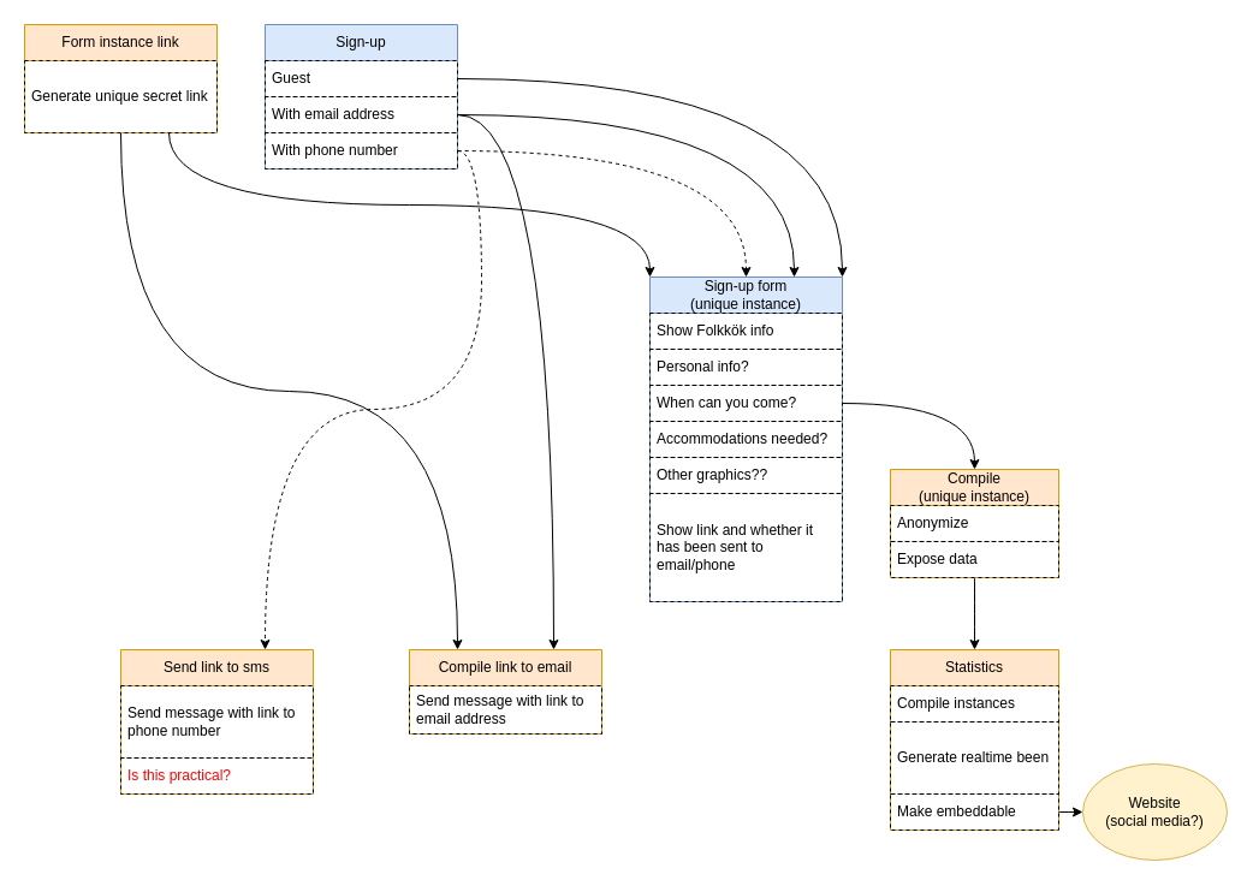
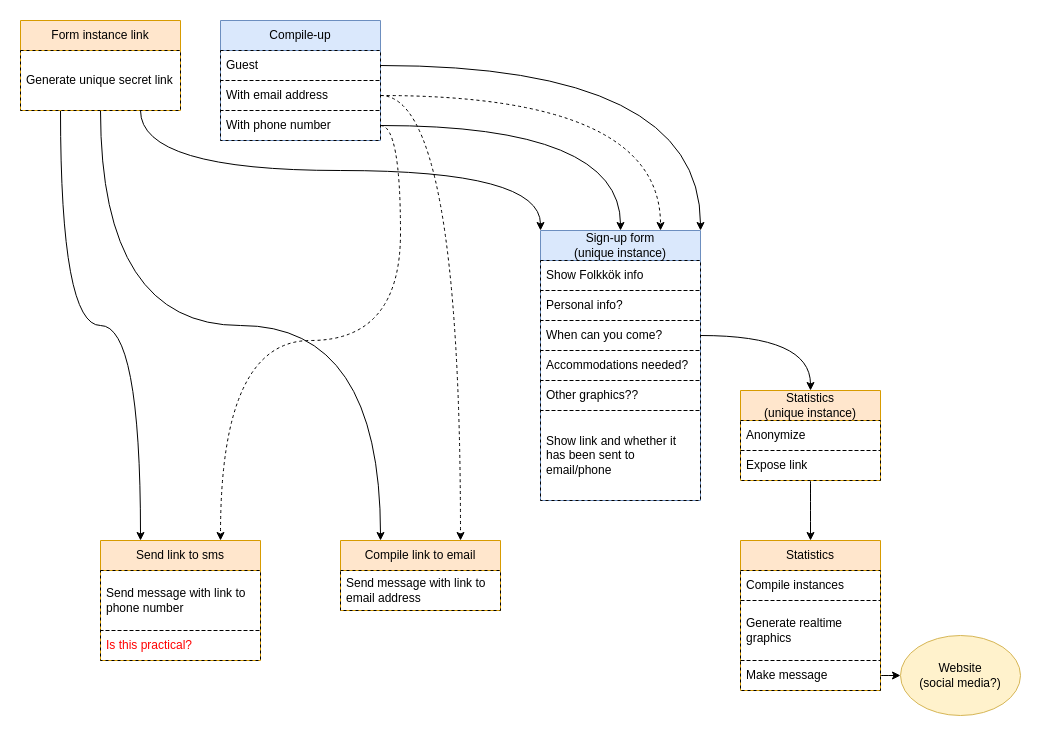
  <mxCell id="0" />
  <mxCell id="1" parent="0" />
  <mxCell id="2" style="rounded=0;orthogonalLoop=1;jettySize=auto;html=1;exitX=1;exitY=0.5;exitDx=0;exitDy=0;edgeStyle=orthogonalEdgeStyle;curved=1;entryX=1;entryY=0;entryDx=0;entryDy=0;" edge="1" parent="1" source="4" target="7"><mxGeometry relative="1" as="geometry"><mxPoint x="420" y="65" as="targetPoint" /></mxGeometry></mxCell>
- <mxCell id="3" value="Sign-up" style="swimlane;fontStyle=0;childLayout=stackLayout;horizontal=1;startSize=30;horizontalStack=0;resizeParent=1;resizeParentMax=0;resizeLast=0;collapsible=1;marginBottom=0;whiteSpace=wrap;html=1;fillColor=#dae8fc;strokeColor=#6c8ebf;" vertex="1" parent="1"><mxGeometry x="220" y="20" width="160" height="120" as="geometry" /></mxCell>
+ <mxCell id="3" value="Compile-up" style="swimlane;fontStyle=0;childLayout=stackLayout;horizontal=1;startSize=30;horizontalStack=0;resizeParent=1;resizeParentMax=0;resizeLast=0;collapsible=1;marginBottom=0;whiteSpace=wrap;html=1;fillColor=#dae8fc;strokeColor=#6c8ebf;" vertex="1" parent="1"><mxGeometry x="220" y="20" width="160" height="120" as="geometry" /></mxCell>
  <mxCell id="4" value="&lt;div&gt;Guest&lt;/div&gt;" style="text;strokeColor=default;fillColor=none;align=left;verticalAlign=middle;spacingLeft=4;spacingRight=4;overflow=hidden;points=[[0,0.5],[1,0.5]];portConstraint=eastwest;rotatable=0;whiteSpace=wrap;html=1;spacingBottom=0;dashed=1;" vertex="1" parent="3"><mxGeometry y="30" width="160" height="30" as="geometry" /></mxCell>
  <mxCell id="5" value="With email address" style="text;strokeColor=default;fillColor=none;align=left;verticalAlign=middle;spacingLeft=4;spacingRight=4;overflow=hidden;points=[[0,0.5],[1,0.5]];portConstraint=eastwest;rotatable=0;whiteSpace=wrap;html=1;spacingBottom=0;dashed=1;" vertex="1" parent="3"><mxGeometry y="60" width="160" height="30" as="geometry" /></mxCell>
  <mxCell id="6" value="With phone number" style="text;strokeColor=default;fillColor=none;align=left;verticalAlign=middle;spacingLeft=4;spacingRight=4;overflow=hidden;points=[[0,0.5],[1,0.5]];portConstraint=eastwest;rotatable=0;whiteSpace=wrap;html=1;spacingBottom=0;dashed=1;" vertex="1" parent="3"><mxGeometry y="90" width="160" height="30" as="geometry" /></mxCell>
  <mxCell id="7" value="&lt;div&gt;Sign-up form&lt;/div&gt;&lt;div&gt;(unique instance)&lt;br&gt;&lt;/div&gt;" style="swimlane;fontStyle=0;childLayout=stackLayout;horizontal=1;startSize=30;horizontalStack=0;resizeParent=1;resizeParentMax=0;resizeLast=0;collapsible=1;marginBottom=0;whiteSpace=wrap;html=1;fillColor=#dae8fc;strokeColor=#6c8ebf;" vertex="1" parent="1"><mxGeometry x="540" y="230" width="160" height="270" as="geometry"><mxRectangle x="560" y="250" width="140" height="40" as="alternateBounds" /></mxGeometry></mxCell>
  <mxCell id="8" value="Show Folkkök info" style="text;strokeColor=default;fillColor=none;align=left;verticalAlign=middle;spacingLeft=4;spacingRight=4;overflow=hidden;points=[[0,0.5],[1,0.5]];portConstraint=eastwest;rotatable=0;whiteSpace=wrap;html=1;spacingBottom=0;dashed=1;" vertex="1" parent="7"><mxGeometry y="30" width="160" height="30" as="geometry" /></mxCell>
  <mxCell id="9" value="Personal info?" style="text;strokeColor=default;fillColor=none;align=left;verticalAlign=middle;spacingLeft=4;spacingRight=4;overflow=hidden;points=[[0,0.5],[1,0.5]];portConstraint=eastwest;rotatable=0;whiteSpace=wrap;html=1;spacingBottom=0;dashed=1;" vertex="1" parent="7"><mxGeometry y="60" width="160" height="30" as="geometry" /></mxCell>
  <mxCell id="10" value="When can you come?" style="text;strokeColor=default;fillColor=none;align=left;verticalAlign=middle;spacingLeft=4;spacingRight=4;overflow=hidden;points=[[0,0.5],[1,0.5]];portConstraint=eastwest;rotatable=0;whiteSpace=wrap;html=1;spacingBottom=0;dashed=1;" vertex="1" parent="7"><mxGeometry y="90" width="160" height="30" as="geometry" /></mxCell>
  <mxCell id="11" value="Accommodations needed?" style="text;strokeColor=default;fillColor=none;align=left;verticalAlign=middle;spacingLeft=4;spacingRight=4;overflow=hidden;points=[[0,0.5],[1,0.5]];portConstraint=eastwest;rotatable=0;whiteSpace=wrap;html=1;spacingBottom=0;dashed=1;" vertex="1" parent="7"><mxGeometry y="120" width="160" height="30" as="geometry" /></mxCell>
  <mxCell id="12" value="Other graphics??" style="text;strokeColor=default;fillColor=none;align=left;verticalAlign=middle;spacingLeft=4;spacingRight=4;overflow=hidden;points=[[0,0.5],[1,0.5]];portConstraint=eastwest;rotatable=0;whiteSpace=wrap;html=1;spacingBottom=0;dashed=1;" vertex="1" parent="7"><mxGeometry y="150" width="160" height="30" as="geometry" /></mxCell>
  <mxCell id="13" value="Show link and whether it has been sent to email/phone" style="text;strokeColor=default;fillColor=none;align=left;verticalAlign=middle;spacingLeft=4;spacingRight=4;overflow=hidden;points=[[0,0.5],[1,0.5]];portConstraint=eastwest;rotatable=0;whiteSpace=wrap;html=1;spacingBottom=0;dashed=1;" vertex="1" parent="7"><mxGeometry y="180" width="160" height="90" as="geometry" /></mxCell>
+ <mxCell id="14" style="edgeStyle=orthogonalEdgeStyle;curved=1;rounded=0;orthogonalLoop=1;jettySize=auto;html=1;exitX=0.25;exitY=1;exitDx=0;exitDy=0;entryX=0.25;entryY=0;entryDx=0;entryDy=0;fontFamily=Helvetica;fontSize=12;fontColor=#FF0000;" edge="1" parent="1" source="17" target="21"><mxGeometry relative="1" as="geometry" /></mxCell>
  <mxCell id="15" style="edgeStyle=orthogonalEdgeStyle;curved=1;rounded=0;orthogonalLoop=1;jettySize=auto;html=1;entryX=0.25;entryY=0;entryDx=0;entryDy=0;fontFamily=Helvetica;fontSize=12;fontColor=#FF0000;exitX=0.5;exitY=1;exitDx=0;exitDy=0;" edge="1" parent="1" source="17" target="19"><mxGeometry relative="1" as="geometry"><mxPoint x="140" y="280" as="sourcePoint" /></mxGeometry></mxCell>
  <mxCell id="16" style="edgeStyle=orthogonalEdgeStyle;curved=1;rounded=0;orthogonalLoop=1;jettySize=auto;html=1;exitX=0.75;exitY=1;exitDx=0;exitDy=0;fontFamily=Helvetica;fontSize=12;fontColor=#FF0000;entryX=0;entryY=0;entryDx=0;entryDy=0;" edge="1" parent="1" source="17" target="7"><mxGeometry relative="1" as="geometry"><mxPoint x="580" y="200" as="targetPoint" /></mxGeometry></mxCell>
  <mxCell id="17" value="Form instance link" style="swimlane;fontStyle=0;childLayout=stackLayout;horizontal=1;startSize=30;horizontalStack=0;resizeParent=1;resizeParentMax=0;resizeLast=0;collapsible=1;marginBottom=0;whiteSpace=wrap;html=1;spacingBottom=0;fillColor=#ffe6cc;strokeColor=#d79b00;" vertex="1" parent="1"><mxGeometry x="20" y="20" width="160" height="90" as="geometry" /></mxCell>
  <mxCell id="18" value="Generate unique secret link" style="text;strokeColor=default;fillColor=none;align=left;verticalAlign=middle;spacingLeft=4;spacingRight=4;overflow=hidden;points=[[0,0.5],[1,0.5]];portConstraint=eastwest;rotatable=0;whiteSpace=wrap;html=1;spacingBottom=0;dashed=1;perimeterSpacing=1;" vertex="1" parent="17"><mxGeometry y="30" width="160" height="60" as="geometry" /></mxCell>
  <mxCell id="19" value="Compile link to email" style="swimlane;fontStyle=0;childLayout=stackLayout;horizontal=1;startSize=30;horizontalStack=0;resizeParent=1;resizeParentMax=0;resizeLast=0;collapsible=1;marginBottom=0;whiteSpace=wrap;html=1;spacingBottom=0;fillColor=#ffe6cc;strokeColor=#d79b00;" vertex="1" parent="1"><mxGeometry x="340" y="540" width="160" height="70" as="geometry" /></mxCell>
  <mxCell id="20" value="Send message with link to email address" style="text;strokeColor=default;fillColor=none;align=left;verticalAlign=middle;spacingLeft=4;spacingRight=4;overflow=hidden;points=[[0,0.5],[1,0.5]];portConstraint=eastwest;rotatable=0;whiteSpace=wrap;html=1;spacingBottom=0;dashed=1;" vertex="1" parent="19"><mxGeometry y="30" width="160" height="40" as="geometry" /></mxCell>
  <mxCell id="21" value="Send link to sms" style="swimlane;fontStyle=0;childLayout=stackLayout;horizontal=1;startSize=30;horizontalStack=0;resizeParent=1;resizeParentMax=0;resizeLast=0;collapsible=1;marginBottom=0;whiteSpace=wrap;html=1;spacingBottom=0;fillColor=#ffe6cc;strokeColor=#d79b00;" vertex="1" parent="1"><mxGeometry x="100" y="540" width="160" height="120" as="geometry" /></mxCell>
  <mxCell id="22" value="Send message with link to phone number" style="text;strokeColor=default;fillColor=none;align=left;verticalAlign=middle;spacingLeft=4;spacingRight=4;overflow=hidden;points=[[0,0.5],[1,0.5]];portConstraint=eastwest;rotatable=0;whiteSpace=wrap;html=1;spacingBottom=0;dashed=1;" vertex="1" parent="21"><mxGeometry y="30" width="160" height="60" as="geometry" /></mxCell>
  <mxCell id="23" value="&lt;font color=&quot;#FF0000&quot;&gt;Is this practical?&lt;br&gt;&lt;/font&gt;" style="text;strokeColor=default;fillColor=none;align=left;verticalAlign=middle;spacingLeft=4;spacingRight=4;overflow=hidden;points=[[0,0.5],[1,0.5]];portConstraint=eastwest;rotatable=0;whiteSpace=wrap;html=1;spacingBottom=0;dashed=1;" vertex="1" parent="21"><mxGeometry y="90" width="160" height="30" as="geometry" /></mxCell>
- <mxCell id="24" style="edgeStyle=orthogonalEdgeStyle;curved=1;rounded=0;orthogonalLoop=1;jettySize=auto;html=1;exitX=1;exitY=0.5;exitDx=0;exitDy=0;entryX=0.75;entryY=0;entryDx=0;entryDy=0;fontFamily=Helvetica;fontSize=12;fontColor=#FF0000;" edge="1" parent="1" source="5" target="7"><mxGeometry relative="1" as="geometry" /></mxCell>
- <mxCell id="25" style="edgeStyle=orthogonalEdgeStyle;curved=1;rounded=0;orthogonalLoop=1;jettySize=auto;html=1;exitX=1;exitY=0.5;exitDx=0;exitDy=0;entryX=0.5;entryY=0;entryDx=0;entryDy=0;fontFamily=Helvetica;fontSize=12;fontColor=#FF0000;dashed=1;" edge="1" parent="1" source="6" target="7"><mxGeometry relative="1" as="geometry" /></mxCell>
- <mxCell id="26" style="edgeStyle=orthogonalEdgeStyle;curved=1;rounded=0;orthogonalLoop=1;jettySize=auto;html=1;exitX=1;exitY=0.5;exitDx=0;exitDy=0;entryX=0.75;entryY=0;entryDx=0;entryDy=0;fontFamily=Helvetica;fontSize=12;fontColor=#FF0000;dashed=0;" edge="1" parent="1" source="5" target="19"><mxGeometry relative="1" as="geometry" /></mxCell>
+ <mxCell id="24" style="edgeStyle=orthogonalEdgeStyle;curved=1;rounded=0;orthogonalLoop=1;jettySize=auto;html=1;exitX=1;exitY=0.5;exitDx=0;exitDy=0;entryX=0.75;entryY=0;entryDx=0;entryDy=0;fontFamily=Helvetica;fontSize=12;fontColor=#FF0000;dashed=1;" edge="1" parent="1" source="5" target="7"><mxGeometry relative="1" as="geometry" /></mxCell>
+ <mxCell id="25" style="edgeStyle=orthogonalEdgeStyle;curved=1;rounded=0;orthogonalLoop=1;jettySize=auto;html=1;exitX=1;exitY=0.5;exitDx=0;exitDy=0;entryX=0.5;entryY=0;entryDx=0;entryDy=0;fontFamily=Helvetica;fontSize=12;fontColor=#FF0000;" edge="1" parent="1" source="6" target="7"><mxGeometry relative="1" as="geometry" /></mxCell>
+ <mxCell id="26" style="edgeStyle=orthogonalEdgeStyle;curved=1;rounded=0;orthogonalLoop=1;jettySize=auto;html=1;exitX=1;exitY=0.5;exitDx=0;exitDy=0;entryX=0.75;entryY=0;entryDx=0;entryDy=0;fontFamily=Helvetica;fontSize=12;fontColor=#FF0000;dashed=1;" edge="1" parent="1" source="5" target="19"><mxGeometry relative="1" as="geometry" /></mxCell>
  <mxCell id="27" style="edgeStyle=orthogonalEdgeStyle;curved=1;rounded=0;orthogonalLoop=1;jettySize=auto;html=1;exitX=1;exitY=0.5;exitDx=0;exitDy=0;entryX=0.75;entryY=0;entryDx=0;entryDy=0;dashed=1;fontFamily=Helvetica;fontSize=12;fontColor=#FF0000;" edge="1" parent="1" source="6" target="21"><mxGeometry relative="1" as="geometry" /></mxCell>
  <mxCell id="28" value="&lt;font color=&quot;#000000&quot;&gt;Statistics&lt;/font&gt;" style="swimlane;fontStyle=0;childLayout=stackLayout;horizontal=1;startSize=30;horizontalStack=0;resizeParent=1;resizeParentMax=0;resizeLast=0;collapsible=1;marginBottom=0;whiteSpace=wrap;html=1;strokeColor=#d79b00;fontFamily=Helvetica;fontSize=12;fillColor=#ffe6cc;" vertex="1" parent="1"><mxGeometry x="740" y="540" width="140" height="150" as="geometry" /></mxCell>
  <mxCell id="29" value="&lt;font color=&quot;#000000&quot;&gt;Compile instances&lt;br&gt;&lt;/font&gt;" style="text;strokeColor=default;fillColor=none;align=left;verticalAlign=middle;spacingLeft=4;spacingRight=4;overflow=hidden;points=[[0,0.5],[1,0.5]];portConstraint=eastwest;rotatable=0;whiteSpace=wrap;html=1;fontSize=12;fontFamily=Helvetica;fontColor=#FF0000;dashed=1;" vertex="1" parent="28"><mxGeometry y="30" width="140" height="30" as="geometry" /></mxCell>
- <mxCell id="30" value="&lt;font color=&quot;#000000&quot;&gt;Generate realtime been&lt;br&gt;&lt;/font&gt;" style="text;strokeColor=default;fillColor=none;align=left;verticalAlign=middle;spacingLeft=4;spacingRight=4;overflow=hidden;points=[[0,0.5],[1,0.5]];portConstraint=eastwest;rotatable=0;whiteSpace=wrap;html=1;fontSize=12;fontFamily=Helvetica;fontColor=#FF0000;dashed=1;" vertex="1" parent="28"><mxGeometry y="60" width="140" height="60" as="geometry" /></mxCell>
- <mxCell id="31" value="&lt;font color=&quot;#000000&quot;&gt;Make embeddable&lt;br&gt;&lt;/font&gt;" style="text;strokeColor=default;fillColor=none;align=left;verticalAlign=middle;spacingLeft=4;spacingRight=4;overflow=hidden;points=[[0,0.5],[1,0.5]];portConstraint=eastwest;rotatable=0;whiteSpace=wrap;html=1;fontSize=12;fontFamily=Helvetica;fontColor=#FF0000;dashed=1;" vertex="1" parent="28"><mxGeometry y="120" width="140" height="30" as="geometry" /></mxCell>
+ <mxCell id="30" value="&lt;font color=&quot;#000000&quot;&gt;Generate realtime graphics&lt;br&gt;&lt;/font&gt;" style="text;strokeColor=default;fillColor=none;align=left;verticalAlign=middle;spacingLeft=4;spacingRight=4;overflow=hidden;points=[[0,0.5],[1,0.5]];portConstraint=eastwest;rotatable=0;whiteSpace=wrap;html=1;fontSize=12;fontFamily=Helvetica;fontColor=#FF0000;dashed=1;" vertex="1" parent="28"><mxGeometry y="60" width="140" height="60" as="geometry" /></mxCell>
+ <mxCell id="31" value="&lt;font color=&quot;#000000&quot;&gt;Make message&lt;br&gt;&lt;/font&gt;" style="text;strokeColor=default;fillColor=none;align=left;verticalAlign=middle;spacingLeft=4;spacingRight=4;overflow=hidden;points=[[0,0.5],[1,0.5]];portConstraint=eastwest;rotatable=0;whiteSpace=wrap;html=1;fontSize=12;fontFamily=Helvetica;fontColor=#FF0000;dashed=1;" vertex="1" parent="28"><mxGeometry y="120" width="140" height="30" as="geometry" /></mxCell>
  <mxCell id="32" style="edgeStyle=orthogonalEdgeStyle;curved=1;rounded=0;orthogonalLoop=1;jettySize=auto;html=1;exitX=0.5;exitY=1;exitDx=0;exitDy=0;fontFamily=Helvetica;fontSize=12;fontColor=#000000;" edge="1" parent="1" source="33" target="28"><mxGeometry relative="1" as="geometry" /></mxCell>
- <mxCell id="33" value="&lt;div&gt;&lt;font color=&quot;#000000&quot;&gt;Compile&lt;/font&gt;&lt;/div&gt;&lt;font color=&quot;#000000&quot;&gt;(unique instance)&lt;/font&gt;" style="swimlane;fontStyle=0;childLayout=stackLayout;horizontal=1;startSize=30;horizontalStack=0;resizeParent=1;resizeParentMax=0;resizeLast=0;collapsible=1;marginBottom=0;whiteSpace=wrap;html=1;strokeColor=#d79b00;fontFamily=Helvetica;fontSize=12;fillColor=#ffe6cc;" vertex="1" parent="1"><mxGeometry x="740" y="390" width="140" height="90" as="geometry" /></mxCell>
+ <mxCell id="33" value="&lt;div&gt;&lt;font color=&quot;#000000&quot;&gt;Statistics&lt;/font&gt;&lt;/div&gt;&lt;font color=&quot;#000000&quot;&gt;(unique instance)&lt;/font&gt;" style="swimlane;fontStyle=0;childLayout=stackLayout;horizontal=1;startSize=30;horizontalStack=0;resizeParent=1;resizeParentMax=0;resizeLast=0;collapsible=1;marginBottom=0;whiteSpace=wrap;html=1;strokeColor=#d79b00;fontFamily=Helvetica;fontSize=12;fillColor=#ffe6cc;" vertex="1" parent="1"><mxGeometry x="740" y="390" width="140" height="90" as="geometry" /></mxCell>
  <mxCell id="34" value="&lt;font color=&quot;#000000&quot;&gt;Anonymize&lt;br&gt;&lt;/font&gt;" style="text;strokeColor=default;fillColor=none;align=left;verticalAlign=middle;spacingLeft=4;spacingRight=4;overflow=hidden;points=[[0,0.5],[1,0.5]];portConstraint=eastwest;rotatable=0;whiteSpace=wrap;html=1;fontSize=12;fontFamily=Helvetica;fontColor=#FF0000;dashed=1;" vertex="1" parent="33"><mxGeometry y="30" width="140" height="30" as="geometry" /></mxCell>
- <mxCell id="35" value="&lt;font color=&quot;#000000&quot;&gt;Expose data&lt;br&gt;&lt;/font&gt;" style="text;strokeColor=default;fillColor=none;align=left;verticalAlign=middle;spacingLeft=4;spacingRight=4;overflow=hidden;points=[[0,0.5],[1,0.5]];portConstraint=eastwest;rotatable=0;whiteSpace=wrap;html=1;fontSize=12;fontFamily=Helvetica;fontColor=#FF0000;dashed=1;" vertex="1" parent="33"><mxGeometry y="60" width="140" height="30" as="geometry" /></mxCell>
+ <mxCell id="35" value="&lt;font color=&quot;#000000&quot;&gt;Expose link&lt;br&gt;&lt;/font&gt;" style="text;strokeColor=default;fillColor=none;align=left;verticalAlign=middle;spacingLeft=4;spacingRight=4;overflow=hidden;points=[[0,0.5],[1,0.5]];portConstraint=eastwest;rotatable=0;whiteSpace=wrap;html=1;fontSize=12;fontFamily=Helvetica;fontColor=#FF0000;dashed=1;" vertex="1" parent="33"><mxGeometry y="60" width="140" height="30" as="geometry" /></mxCell>
  <mxCell id="36" style="edgeStyle=orthogonalEdgeStyle;curved=1;rounded=0;orthogonalLoop=1;jettySize=auto;html=1;exitX=1;exitY=0.5;exitDx=0;exitDy=0;fontFamily=Helvetica;fontSize=12;fontColor=#000000;" edge="1" parent="1" source="10" target="33"><mxGeometry relative="1" as="geometry" /></mxCell>
  <mxCell id="37" value="&lt;div&gt;Website&lt;/div&gt;&lt;div&gt;(social media?)&lt;br&gt;&lt;/div&gt;" style="ellipse;whiteSpace=wrap;html=1;strokeColor=#d6b656;fontFamily=Helvetica;fontSize=12;fillColor=#fff2cc;" vertex="1" parent="1"><mxGeometry x="900" y="635" width="120" height="80" as="geometry" /></mxCell>
  <mxCell id="38" style="edgeStyle=orthogonalEdgeStyle;curved=1;rounded=0;orthogonalLoop=1;jettySize=auto;html=1;exitX=1;exitY=0.5;exitDx=0;exitDy=0;entryX=0;entryY=0.5;entryDx=0;entryDy=0;fontFamily=Helvetica;fontSize=12;fontColor=#000000;" edge="1" parent="1" source="31" target="37"><mxGeometry relative="1" as="geometry" /></mxCell>
